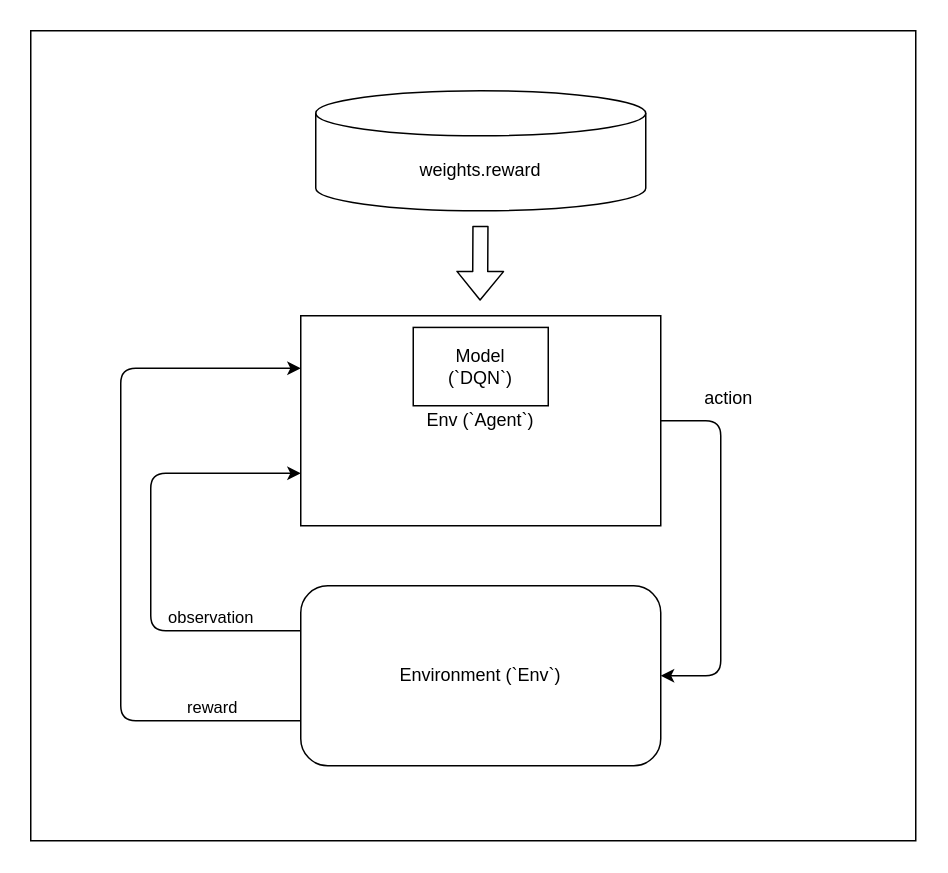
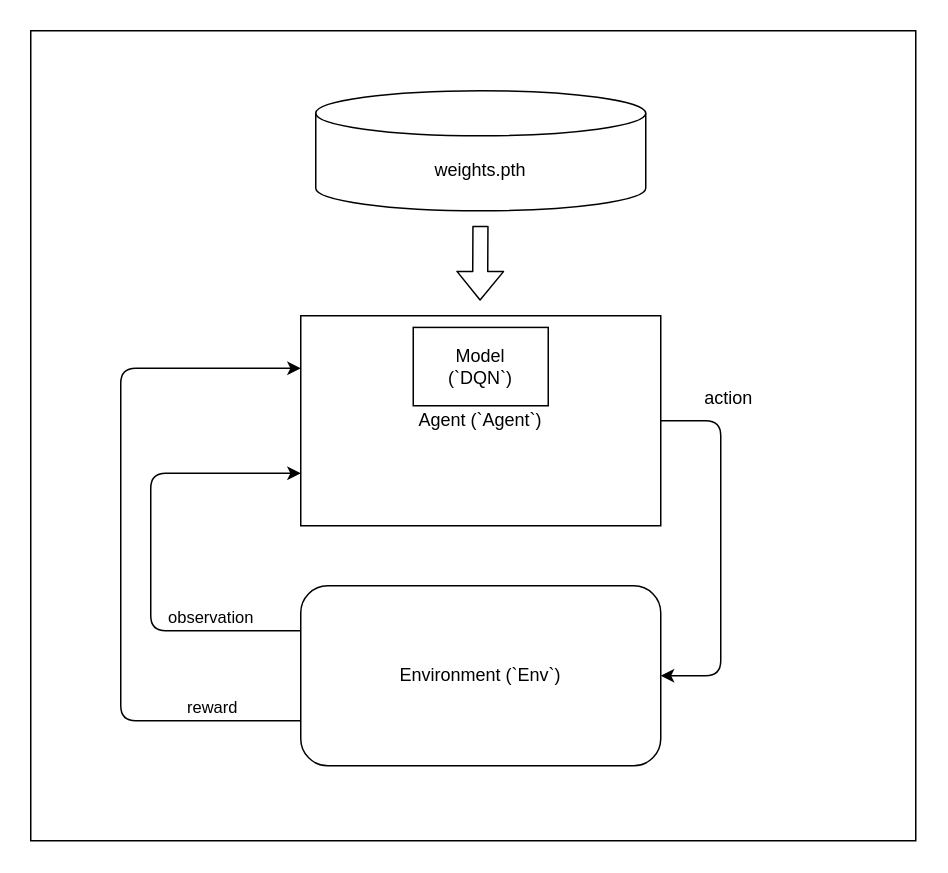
  <mxCell id="0" />
  <mxCell id="1" parent="0" />
  <mxCell id="2" value="" style="rounded=0;whiteSpace=wrap;html=1;" vertex="1" parent="1"><mxGeometry x="20" y="20" width="590" height="540" as="geometry" /></mxCell>
  <mxCell id="3" value="Environment (`Env`)" style="whiteSpace=wrap;html=1;rounded=1;" parent="1" vertex="1"><mxGeometry x="200" y="390" width="240" height="120" as="geometry" /></mxCell>
  <mxCell id="4" value="" style="group" parent="1" vertex="1" connectable="0"><mxGeometry x="200" y="210" width="240" height="140" as="geometry" /></mxCell>
- <mxCell id="5" value="Env (`Agent`)" style="rounded=0;whiteSpace=wrap;html=1;" parent="4" vertex="1"><mxGeometry width="240" height="140.0" as="geometry" /></mxCell>
+ <mxCell id="5" value="Agent (`Agent`)" style="rounded=0;whiteSpace=wrap;html=1;" parent="4" vertex="1"><mxGeometry width="240" height="140.0" as="geometry" /></mxCell>
  <mxCell id="6" value="Model &lt;br&gt;(`DQN`)" style="whiteSpace=wrap;html=1;rounded=0;" parent="4" vertex="1"><mxGeometry x="75" y="7.78" width="90" height="52.22" as="geometry" /></mxCell>
  <mxCell id="7" value="" style="endArrow=classic;html=1;exitX=0;exitY=0.75;exitDx=0;exitDy=0;entryX=0;entryY=0.25;entryDx=0;entryDy=0;" parent="1" source="3" target="5" edge="1"><mxGeometry width="50" height="50" relative="1" as="geometry"><mxPoint x="290" y="370" as="sourcePoint" /><mxPoint x="340" y="320" as="targetPoint" /><Array as="points"><mxPoint x="80" y="480" /><mxPoint x="80" y="245" /></Array></mxGeometry></mxCell>
  <mxCell id="8" value="" style="endArrow=classic;html=1;exitX=0;exitY=0.25;exitDx=0;exitDy=0;entryX=0;entryY=0.75;entryDx=0;entryDy=0;" parent="1" source="3" target="5" edge="1"><mxGeometry width="50" height="50" relative="1" as="geometry"><mxPoint x="180" y="430" as="sourcePoint" /><mxPoint x="180" y="210" as="targetPoint" /><Array as="points"><mxPoint x="100" y="420" /><mxPoint x="100" y="315" /></Array></mxGeometry></mxCell>
  <mxCell id="9" value="observation" style="edgeLabel;html=1;align=center;verticalAlign=middle;resizable=0;points=[];" parent="8" vertex="1" connectable="0"><mxGeometry x="-0.561" y="-3" relative="1" as="geometry"><mxPoint x="6" y="-7" as="offset" /></mxGeometry></mxCell>
  <mxCell id="10" value="reward" style="edgeLabel;html=1;align=center;verticalAlign=middle;resizable=0;points=[];" parent="1" vertex="1" connectable="0"><mxGeometry x="140" y="470" as="geometry" /></mxCell>
  <mxCell id="11" value="" style="endArrow=classic;html=1;exitX=1;exitY=0.5;exitDx=0;exitDy=0;entryX=1;entryY=0.5;entryDx=0;entryDy=0;" parent="1" source="5" target="3" edge="1"><mxGeometry width="50" height="50" relative="1" as="geometry"><mxPoint x="290" y="370" as="sourcePoint" /><mxPoint x="560" y="540" as="targetPoint" /><Array as="points"><mxPoint x="480" y="280" /><mxPoint x="480" y="370" /><mxPoint x="480" y="450" /></Array></mxGeometry></mxCell>
  <mxCell id="12" value="action" style="text;html=1;align=center;verticalAlign=middle;resizable=0;points=[];autosize=1;strokeColor=none;fillColor=none;" parent="1" vertex="1"><mxGeometry x="455" y="250" width="60" height="30" as="geometry" /></mxCell>
  <mxCell id="13" value="" style="shape=flexArrow;endArrow=classic;html=1;" parent="1" edge="1"><mxGeometry width="50" height="50" relative="1" as="geometry"><mxPoint x="319.8" y="150" as="sourcePoint" /><mxPoint x="319.55" y="200" as="targetPoint" /></mxGeometry></mxCell>
- <mxCell id="14" value="weights.reward" style="shape=cylinder3;whiteSpace=wrap;html=1;boundedLbl=1;backgroundOutline=1;size=15;" parent="1" vertex="1"><mxGeometry x="210" y="60" width="220" height="80" as="geometry" /></mxCell>
+ <mxCell id="14" value="weights.pth" style="shape=cylinder3;whiteSpace=wrap;html=1;boundedLbl=1;backgroundOutline=1;size=15;" parent="1" vertex="1"><mxGeometry x="210" y="60" width="220" height="80" as="geometry" /></mxCell>
